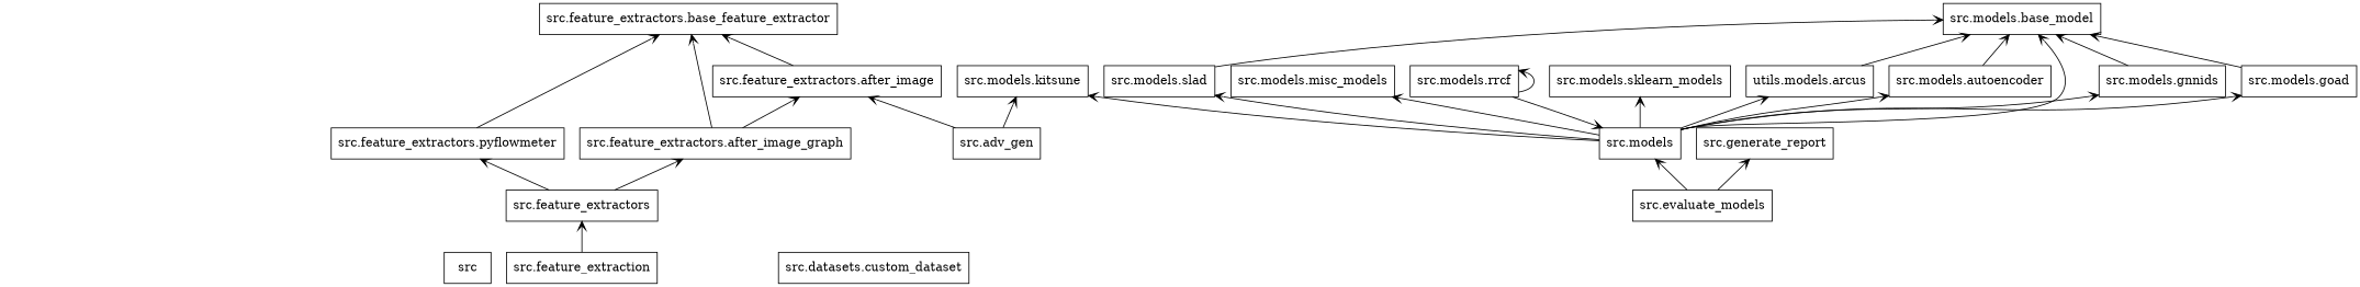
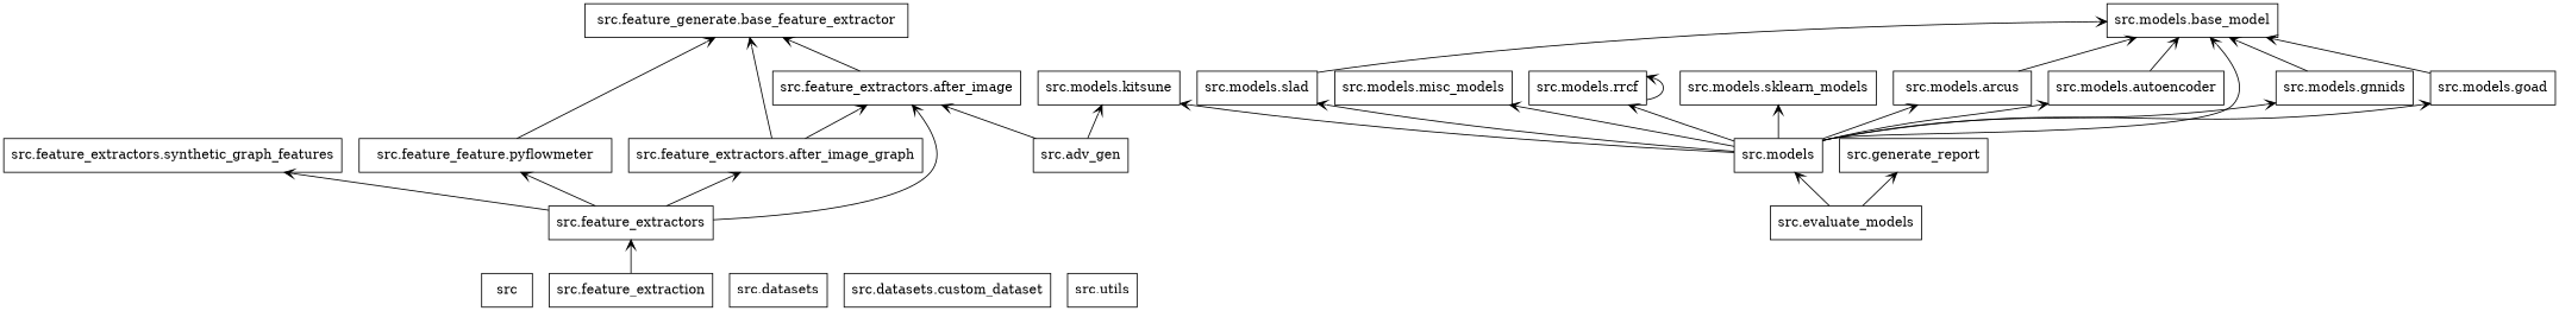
  digraph {
    rankdir=BT
    node [color=black shape=box style=solid]
    edge [arrowhead=open arrowtail=none]
    n1 [label=src]
    n2 [label="src.adv_gen"]
    n3 [label="src.feature_extractors.after_image"]
    n4 [label="src.models.kitsune"]
-   n5 [label="src.feature_extractors.base_feature_extractor"]
-   n6 [label="src.feature_extractors.pyflowmeter"]
+   n5 [label="src.feature_generate.base_feature_extractor"]
+   n6 [label="src.feature_feature.pyflowmeter"]
+   n7 [label="src.datasets"]
    n8 [label="src.datasets.custom_dataset"]
    n9 [label="src.evaluate_models"]
    n10 [label="src.generate_report"]
    n11 [label="src.models"]
-   n12 [label="utils.models.arcus"]
+   n12 [label="src.models.arcus"]
    n13 [label="src.models.autoencoder"]
    n14 [label="src.models.base_model"]
    n15 [label="src.models.gnnids"]
    n16 [label="src.models.goad"]
    n17 [label="src.models.misc_models"]
    n18 [label="src.models.rrcf"]
    n19 [label="src.models.sklearn_models"]
    n20 [label="src.models.slad"]
    n21 [label="src.feature_extraction"]
    n22 [label="src.feature_extractors"]
    n23 [label="src.feature_extractors.after_image_graph"]
+   n24 [label="src.feature_extractors.synthetic_graph_features"]
+   n25 [label="src.utils"]
    n2 -> n3
    n2 -> n4
    n3 -> n5
    n6 -> n5
    n9 -> n10
    n9 -> n11
    n11 -> n4
    n11 -> n12
    n11 -> n13
    n11 -> n14
    n11 -> n15
    n11 -> n16
    n11 -> n17
-   n18 -> n11
+   n11 -> n18
    n11 -> n19
    n11 -> n20
    n12 -> n14
    n13 -> n14
    n15 -> n14
    n16 -> n14
    n18 -> n18
    n20 -> n14
    n21 -> n22
+   n22 -> n3
    n22 -> n6
    n22 -> n23
+   n22 -> n24
    n23 -> n3
    n23 -> n5
  }
